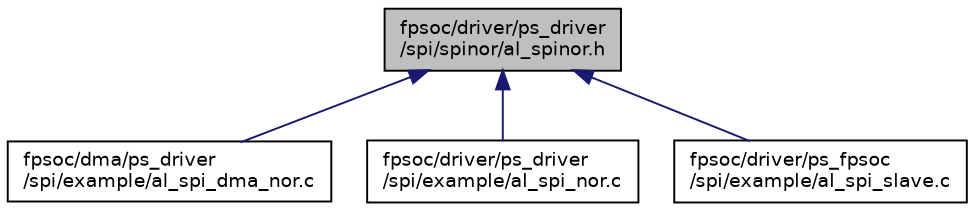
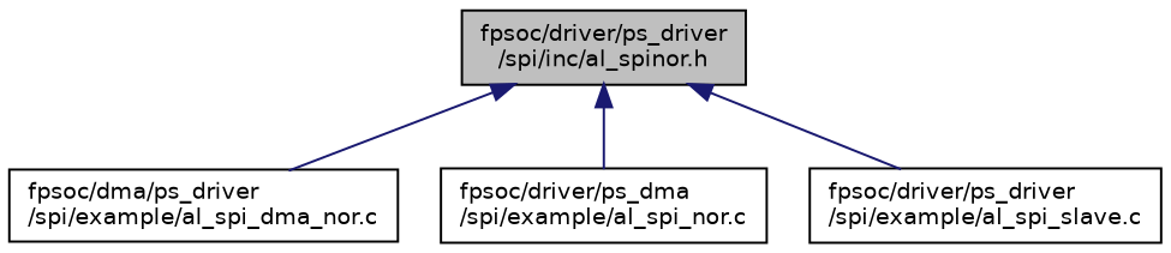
  digraph {
    node [color=black fillcolor=white fontname=Helvetica fontsize=10 shape=record style=filled]
    edge [color=midnightblue dir=back fontname=Helvetica fontsize=10 labelfontname=Helvetica labelfontsize=10 style=solid]
-   n1 [fillcolor=grey75 fontcolor=black height=0.2 label="fpsoc/driver/ps_driver\l/spi/spinor/al_spinor.h" width=0.4]
+   n1 [fillcolor=grey75 fontcolor=black height=0.2 label="fpsoc/driver/ps_driver\l/spi/inc/al_spinor.h" width=0.4]
    n2 [height=0.2 label="fpsoc/dma/ps_driver\l/spi/example/al_spi_dma_nor.c" width=0.4]
-   n3 [height=0.2 label="fpsoc/driver/ps_driver\l/spi/example/al_spi_nor.c" width=0.4]
-   n4 [height=0.2 label="fpsoc/driver/ps_fpsoc\l/spi/example/al_spi_slave.c" width=0.4]
+   n3 [height=0.2 label="fpsoc/driver/ps_dma\l/spi/example/al_spi_nor.c" width=0.4]
+   n4 [height=0.2 label="fpsoc/driver/ps_driver\l/spi/example/al_spi_slave.c" width=0.4]
    n1 -> n2
    n1 -> n3
    n1 -> n4
  }
